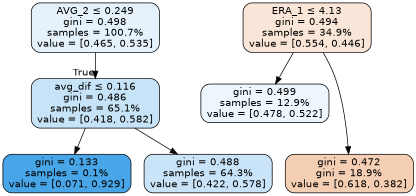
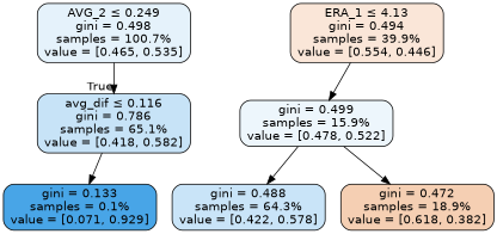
  digraph {
    node [color=black fontname=helvetica shape=box style="filled, rounded"]
    edge [fontname=helvetica]
    n1 [fillcolor="#399de521" label=<AVG_2 &le; 0.249<br/>gini = 0.498<br/>samples = 100.7%<br/>value = [0.465, 0.535]>]
-   n2 [fillcolor="#399de548" label=<avg_dif &le; 0.116<br/>gini = 0.486<br/>samples = 65.1%<br/>value = [0.418, 0.582]>]
+   n2 [fillcolor="#399de548" label=<avg_dif &le; 0.116<br/>gini = 0.786<br/>samples = 65.1%<br/>value = [0.418, 0.582]>]
    n3 [fillcolor="#399de545" label=<gini = 0.488<br/>samples = 64.3%<br/>value = [0.422, 0.578]>]
    n4 [fillcolor="#399de5eb" label=<gini = 0.133<br/>samples = 0.1%<br/>value = [0.071, 0.929]>]
-   n5 [fillcolor="#e5813931" label=<ERA_1 &le; 4.13<br/>gini = 0.494<br/>samples = 34.9%<br/>value = [0.554, 0.446]>]
-   n6 [fillcolor="#399de516" label=<gini = 0.499<br/>samples = 12.9%<br/>value = [0.478, 0.522]>]
-   n7 [fillcolor="#e5813961" label=<gini = 0.472<br/>gini = 18.9%<br/>value = [0.618, 0.382]>]
+   n5 [fillcolor="#e5813931" label=<ERA_1 &le; 4.13<br/>gini = 0.494<br/>samples = 39.9%<br/>value = [0.554, 0.446]>]
+   n6 [fillcolor="#399de516" label=<gini = 0.499<br/>samples = 15.9%<br/>value = [0.478, 0.522]>]
+   n7 [fillcolor="#e5813961" label=<gini = 0.472<br/>samples = 18.9%<br/>value = [0.618, 0.382]>]
    n1 -> n2 [headlabel=True labelangle=45 labeldistance=2.5]
-   n2 -> n3
+   n6 -> n3
    n2 -> n4
    n5 -> n6
-   n5 -> n7
+   n6 -> n7
  }
